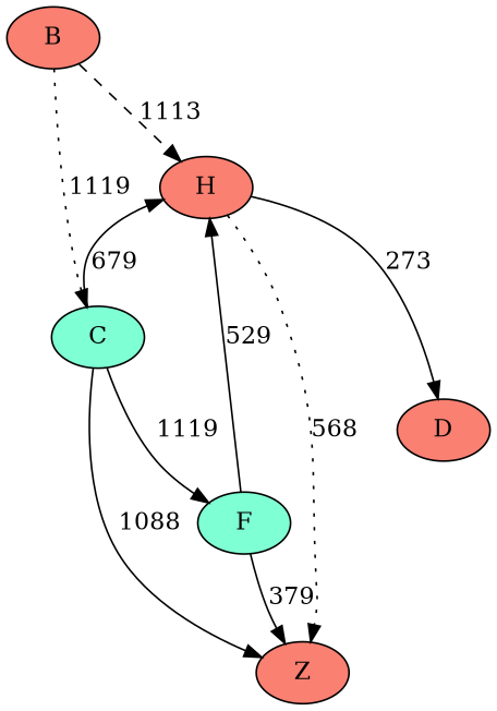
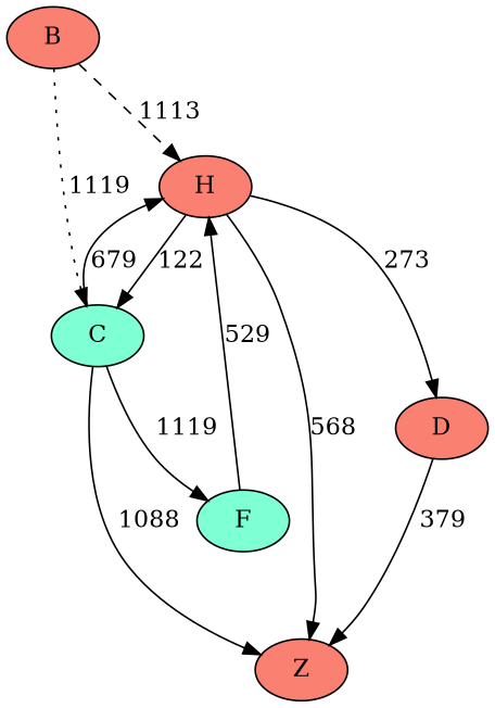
  digraph {
    rankdir=TB
    node [fillcolor=salmon style=filled]
    edge [style=solid]
    H
    Z
    C [fillcolor=aquamarine]
    D
    F [fillcolor=aquamarine]
    B
-   H -> Z [label=568 style=dotted]
+   H -> Z [label=568]
+   H -> C [label=122]
    H -> D [label=273]
    C -> H [label=679]
    C -> Z [label=1088]
    C -> F [label=1119]
-   F -> Z [label=379]
+   D -> Z [label=379]
    F -> H [label=529]
    B -> H [label=1113 style=dashed]
    B -> C [label=1119 style=dotted]
  }
